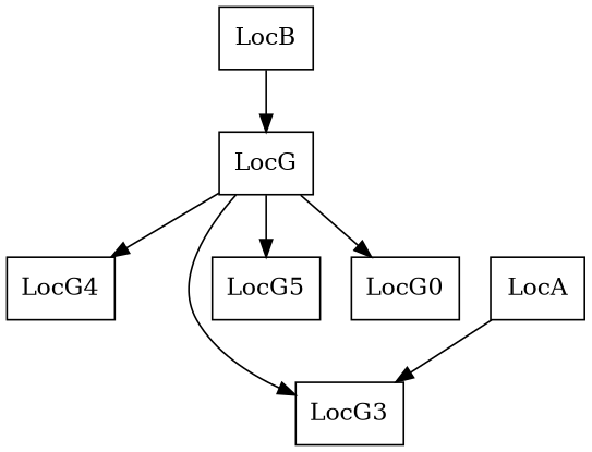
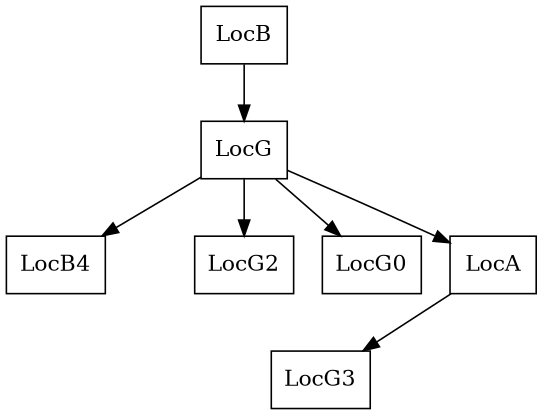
  digraph {
    node [shape=box]
    LocG
-   LocG4
+   LocG4 [label=LocB4]
    LocG3
-   LocG2 [label=LocG5]
+   LocG2
    n5 [label=LocG0]
    LocB
    LocA
    LocG -> LocG4
-   LocG -> LocG3
+   LocG -> LocA
    LocG -> LocG2
    LocG -> n5
    LocB -> LocG
    LocA -> LocG3
  }
